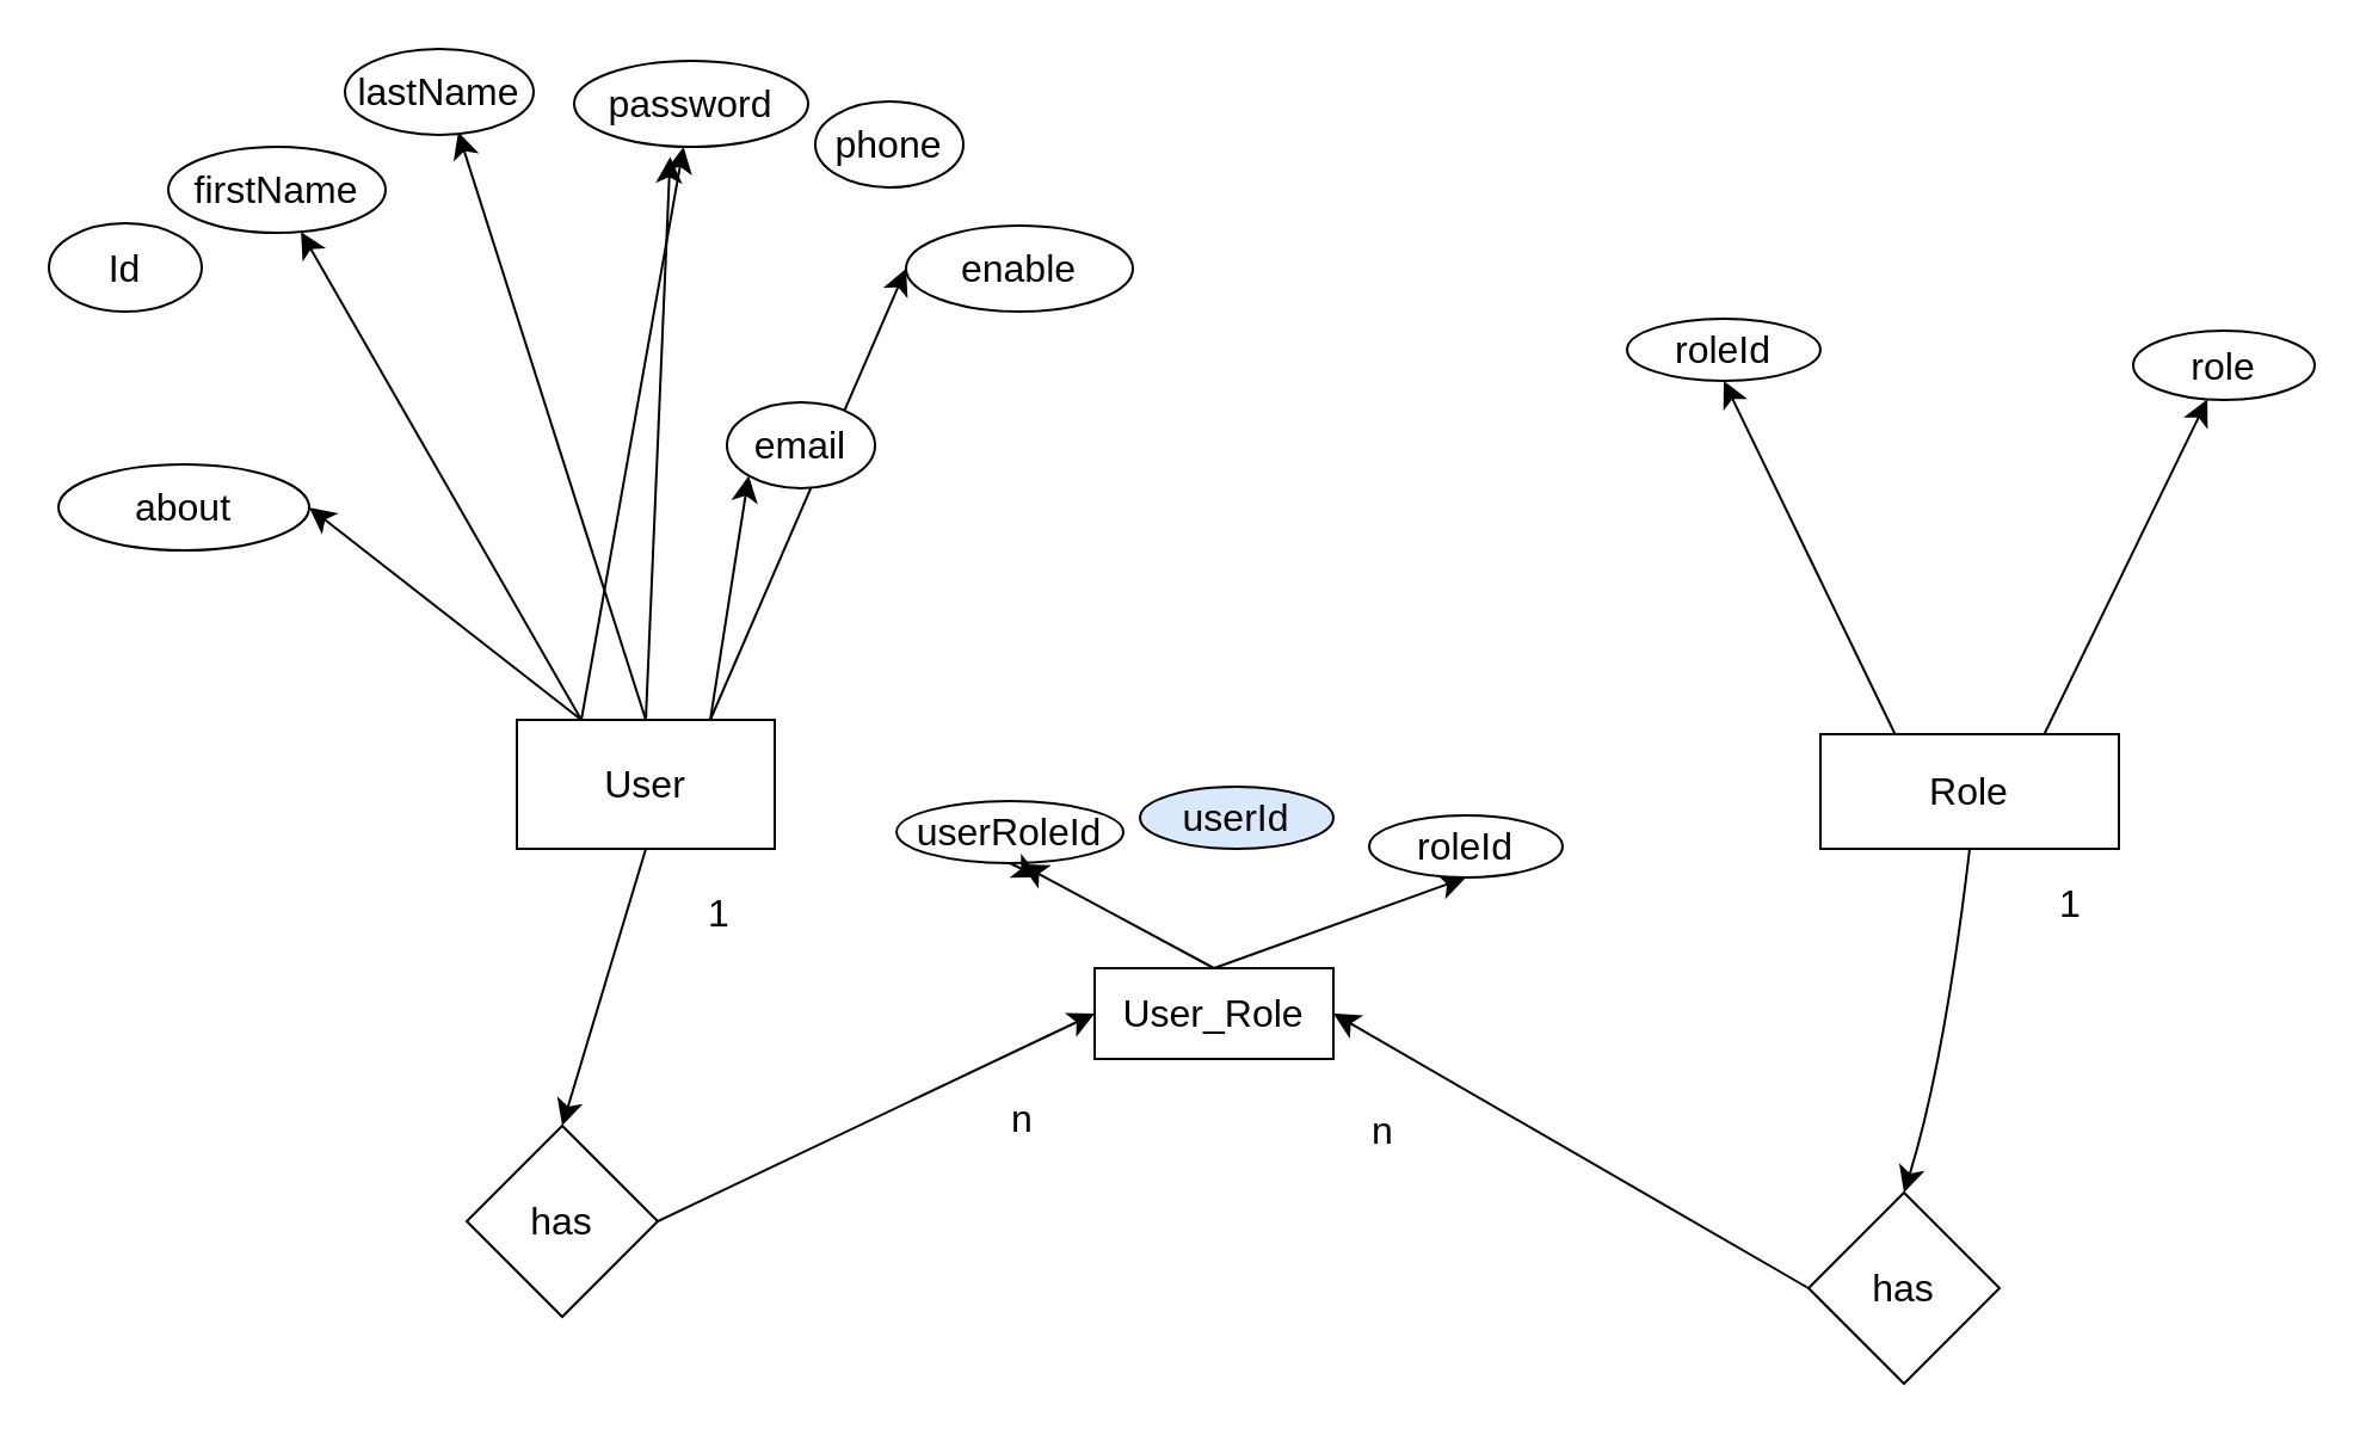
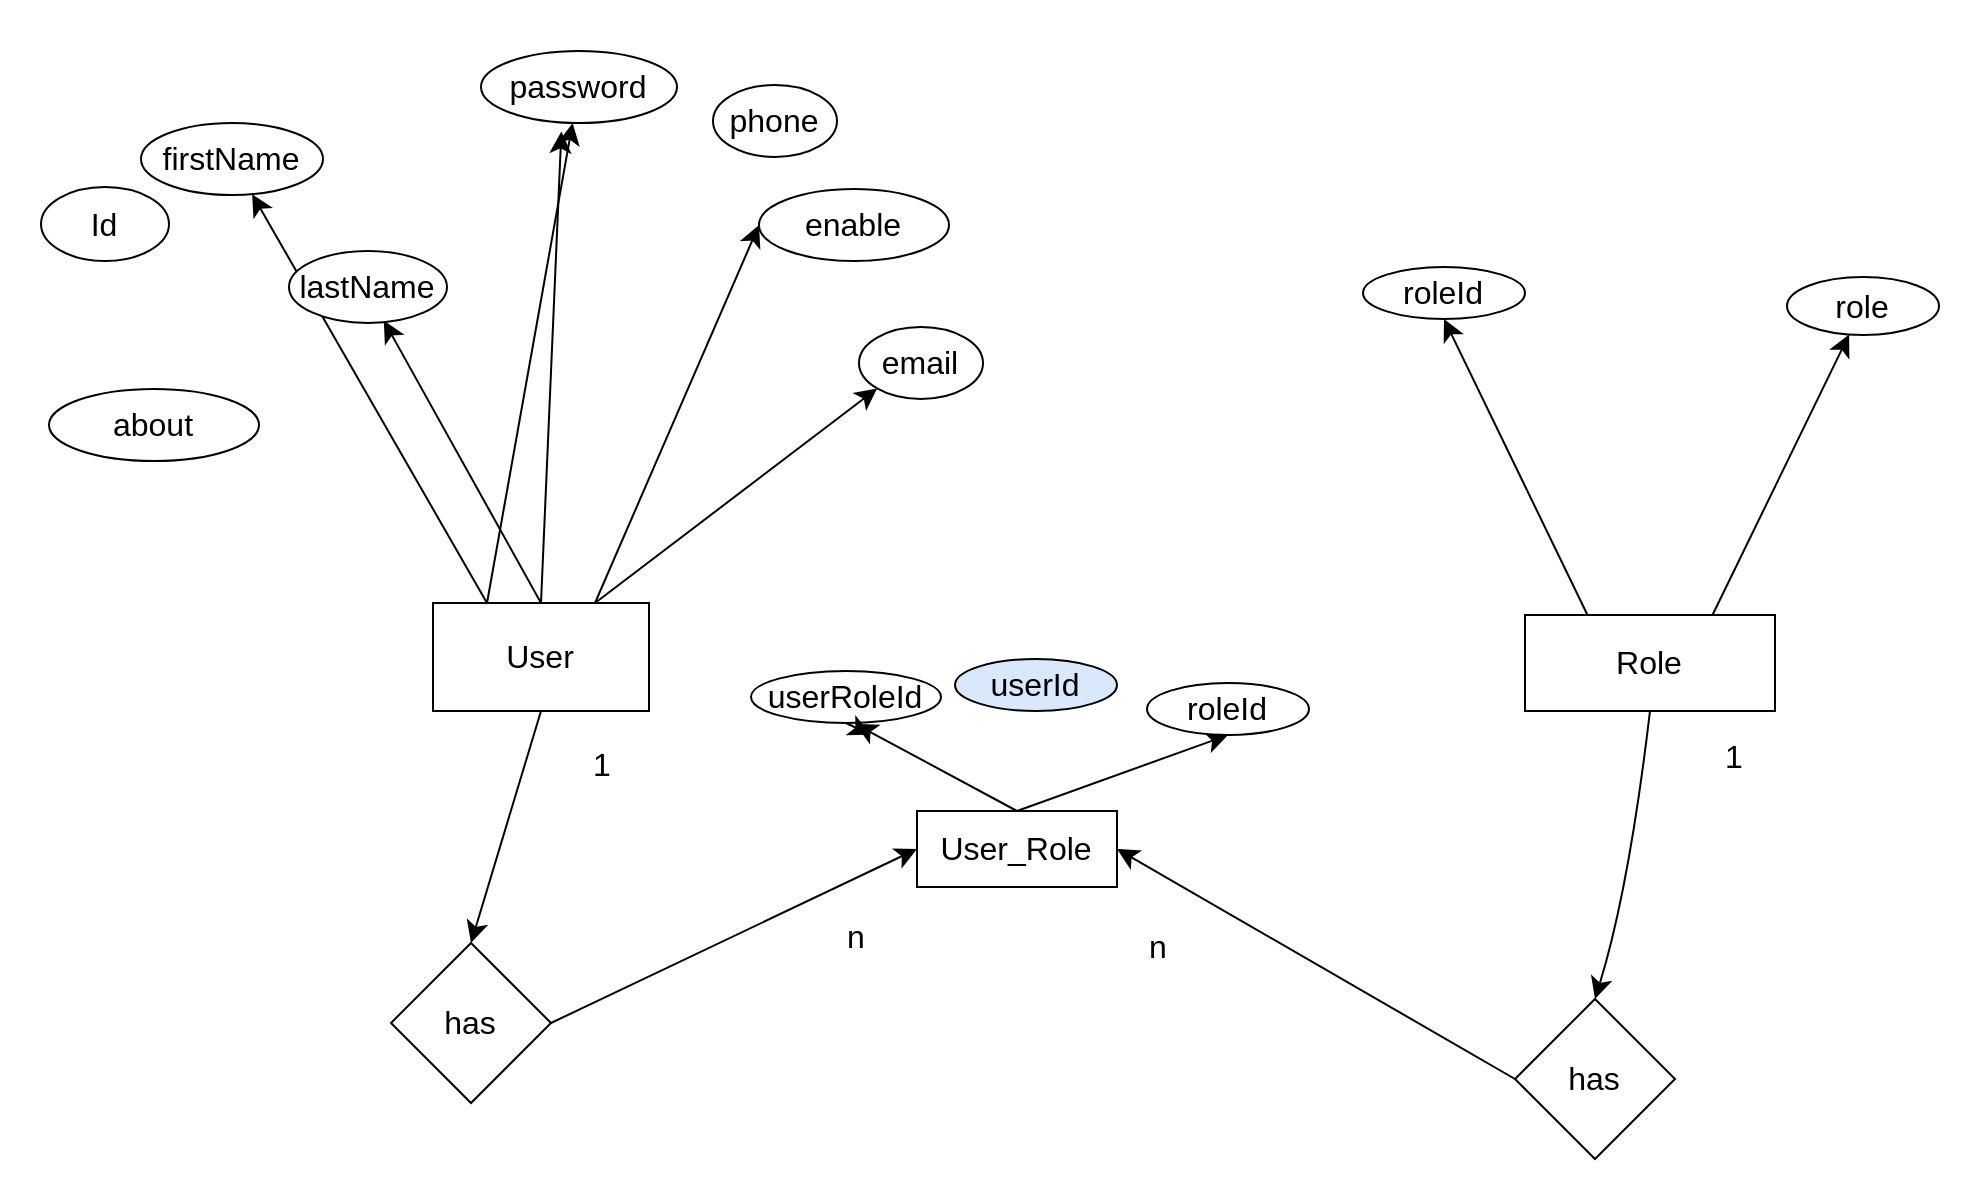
  <mxCell id="0" />
  <mxCell id="1" parent="0" />
  <mxCell id="2" style="edgeStyle=none;curved=1;rounded=0;orthogonalLoop=1;jettySize=auto;html=1;exitX=0.25;exitY=0;exitDx=0;exitDy=0;fontSize=12;startSize=8;endSize=8;" edge="1" parent="1" source="8" target="13"><mxGeometry relative="1" as="geometry" /></mxCell>
  <mxCell id="3" style="edgeStyle=none;curved=1;rounded=0;orthogonalLoop=1;jettySize=auto;html=1;exitX=0.75;exitY=0;exitDx=0;exitDy=0;fontSize=12;startSize=8;endSize=8;entryX=0;entryY=0.5;entryDx=0;entryDy=0;" edge="1" parent="1" source="8" target="15"><mxGeometry relative="1" as="geometry"><mxPoint x="271.4" y="191.6" as="targetPoint" /></mxGeometry></mxCell>
  <mxCell id="4" style="edgeStyle=none;curved=1;rounded=0;orthogonalLoop=1;jettySize=auto;html=1;exitX=0.25;exitY=0;exitDx=0;exitDy=0;fontSize=12;startSize=8;endSize=8;" edge="1" parent="1" source="8" target="10"><mxGeometry relative="1" as="geometry" /></mxCell>
- <mxCell id="5" style="edgeStyle=none;curved=1;rounded=0;orthogonalLoop=1;jettySize=auto;html=1;exitX=0.25;exitY=0;exitDx=0;exitDy=0;entryX=1;entryY=0.5;entryDx=0;entryDy=0;fontSize=12;startSize=8;endSize=8;" edge="1" parent="1" source="8" target="16"><mxGeometry relative="1" as="geometry" /></mxCell>
  <mxCell id="6" style="edgeStyle=none;curved=1;rounded=0;orthogonalLoop=1;jettySize=auto;html=1;exitX=0.5;exitY=0;exitDx=0;exitDy=0;fontSize=12;startSize=8;endSize=8;" edge="1" parent="1" source="8"><mxGeometry relative="1" as="geometry"><mxPoint x="280.2" y="65.2" as="targetPoint" /></mxGeometry></mxCell>
  <mxCell id="7" style="edgeStyle=none;curved=1;rounded=0;orthogonalLoop=1;jettySize=auto;html=1;exitX=0.75;exitY=0;exitDx=0;exitDy=0;entryX=0;entryY=1;entryDx=0;entryDy=0;fontSize=12;startSize=8;endSize=8;" edge="1" parent="1" source="8" target="11"><mxGeometry relative="1" as="geometry" /></mxCell>
  <mxCell id="8" value="User" style="whiteSpace=wrap;html=1;fontSize=16;" vertex="1" parent="1"><mxGeometry x="216" y="301" width="108" height="54" as="geometry" /></mxCell>
  <mxCell id="9" value="Id" style="ellipse;whiteSpace=wrap;html=1;fontSize=16;" vertex="1" parent="1"><mxGeometry x="20" y="93" width="64" height="37" as="geometry" /></mxCell>
  <mxCell id="10" value="firstName" style="ellipse;whiteSpace=wrap;html=1;fontSize=16;" vertex="1" parent="1"><mxGeometry x="70" y="61" width="91" height="36" as="geometry" /></mxCell>
- <mxCell id="11" value="email" style="ellipse;whiteSpace=wrap;html=1;fontSize=16;" vertex="1" parent="1"><mxGeometry x="304" y="168" width="62" height="36" as="geometry" /></mxCell>
- <mxCell id="12" value="lastName" style="ellipse;whiteSpace=wrap;html=1;fontSize=16;" vertex="1" parent="1"><mxGeometry x="144" y="20" width="79" height="36" as="geometry" /></mxCell>
+ <mxCell id="11" value="email" style="ellipse;whiteSpace=wrap;html=1;fontSize=16;" vertex="1" parent="1"><mxGeometry x="429" y="163" width="62" height="36" as="geometry" /></mxCell>
+ <mxCell id="12" value="lastName" style="ellipse;whiteSpace=wrap;html=1;fontSize=16;" vertex="1" parent="1"><mxGeometry x="144" y="125" width="79" height="36" as="geometry" /></mxCell>
  <mxCell id="13" value="password" style="ellipse;whiteSpace=wrap;html=1;fontSize=16;" vertex="1" parent="1"><mxGeometry x="240" y="25" width="98" height="36" as="geometry" /></mxCell>
- <mxCell id="14" value="phone" style="ellipse;whiteSpace=wrap;html=1;fontSize=16;" vertex="1" parent="1"><mxGeometry x="341" y="42" width="62" height="36" as="geometry" /></mxCell>
+ <mxCell id="14" value="phone" style="ellipse;whiteSpace=wrap;html=1;fontSize=16;" vertex="1" parent="1"><mxGeometry x="356" y="42" width="62" height="36" as="geometry" /></mxCell>
  <mxCell id="15" value="enable" style="ellipse;whiteSpace=wrap;html=1;fontSize=16;" vertex="1" parent="1"><mxGeometry x="379" y="94" width="95" height="36" as="geometry" /></mxCell>
  <mxCell id="16" value="about" style="ellipse;whiteSpace=wrap;html=1;fontSize=16;" vertex="1" parent="1"><mxGeometry x="24" y="194" width="105" height="36" as="geometry" /></mxCell>
  <mxCell id="17" style="edgeStyle=none;curved=1;rounded=0;orthogonalLoop=1;jettySize=auto;html=1;exitX=1;exitY=1;exitDx=0;exitDy=0;fontSize=12;startSize=8;endSize=8;" edge="1" parent="1" source="12" target="12"><mxGeometry relative="1" as="geometry" /></mxCell>
  <mxCell id="18" style="edgeStyle=none;curved=1;rounded=0;orthogonalLoop=1;jettySize=auto;html=1;exitX=0.5;exitY=0;exitDx=0;exitDy=0;entryX=0.6;entryY=0.967;entryDx=0;entryDy=0;entryPerimeter=0;fontSize=12;startSize=8;endSize=8;" edge="1" parent="1" source="8" target="12"><mxGeometry relative="1" as="geometry" /></mxCell>
  <mxCell id="19" style="edgeStyle=none;curved=1;rounded=0;orthogonalLoop=1;jettySize=auto;html=1;exitX=0.75;exitY=0;exitDx=0;exitDy=0;fontSize=12;startSize=8;endSize=8;" edge="1" parent="1" source="22" target="24"><mxGeometry relative="1" as="geometry" /></mxCell>
  <mxCell id="20" style="edgeStyle=none;curved=1;rounded=0;orthogonalLoop=1;jettySize=auto;html=1;exitX=0.25;exitY=0;exitDx=0;exitDy=0;entryX=0.5;entryY=1;entryDx=0;entryDy=0;fontSize=12;startSize=8;endSize=8;" edge="1" parent="1" source="22" target="23"><mxGeometry relative="1" as="geometry" /></mxCell>
  <mxCell id="21" style="edgeStyle=none;curved=1;rounded=0;orthogonalLoop=1;jettySize=auto;html=1;exitX=0.5;exitY=1;exitDx=0;exitDy=0;entryX=0.5;entryY=0;entryDx=0;entryDy=0;fontSize=12;startSize=8;endSize=8;" edge="1" parent="1" source="22" target="35"><mxGeometry relative="1" as="geometry"><Array as="points"><mxPoint x="814" y="444" /></Array></mxGeometry></mxCell>
  <mxCell id="22" value="Role" style="rounded=0;whiteSpace=wrap;html=1;fontSize=16;" vertex="1" parent="1"><mxGeometry x="762" y="307" width="125" height="48" as="geometry" /></mxCell>
  <mxCell id="23" value="roleId" style="ellipse;whiteSpace=wrap;html=1;fontSize=16;" vertex="1" parent="1"><mxGeometry x="681" y="133" width="81" height="26" as="geometry" /></mxCell>
  <mxCell id="24" value="role" style="ellipse;whiteSpace=wrap;html=1;fontSize=16;" vertex="1" parent="1"><mxGeometry x="893" y="138" width="76" height="29" as="geometry" /></mxCell>
  <mxCell id="25" style="edgeStyle=none;curved=1;rounded=0;orthogonalLoop=1;jettySize=auto;html=1;exitX=0.5;exitY=0;exitDx=0;exitDy=0;entryX=0.5;entryY=1;entryDx=0;entryDy=0;fontSize=12;startSize=8;endSize=8;" edge="1" parent="1" source="27" target="28"><mxGeometry relative="1" as="geometry" /></mxCell>
  <mxCell id="26" style="edgeStyle=none;curved=1;rounded=0;orthogonalLoop=1;jettySize=auto;html=1;exitX=0.5;exitY=0;exitDx=0;exitDy=0;fontSize=12;startSize=8;endSize=8;" edge="1" parent="1" source="27"><mxGeometry relative="1" as="geometry"><mxPoint x="427.267" y="361.533" as="targetPoint" /></mxGeometry></mxCell>
  <mxCell id="27" value="User_Role" style="rounded=0;whiteSpace=wrap;html=1;fontSize=16;" vertex="1" parent="1"><mxGeometry x="458" y="405" width="100" height="38" as="geometry" /></mxCell>
  <mxCell id="28" value="roleId" style="ellipse;whiteSpace=wrap;html=1;fontSize=16;" vertex="1" parent="1"><mxGeometry x="573" y="341" width="81" height="26" as="geometry" /></mxCell>
  <mxCell id="29" value="userId" style="ellipse;whiteSpace=wrap;html=1;fontSize=16;fillColor=#dae8fc;" vertex="1" parent="1"><mxGeometry x="477" y="329" width="81" height="26" as="geometry" /></mxCell>
  <mxCell id="30" value="userRoleId" style="ellipse;whiteSpace=wrap;html=1;fontSize=16;" vertex="1" parent="1"><mxGeometry x="375" y="335" width="95" height="26" as="geometry" /></mxCell>
  <mxCell id="31" style="edgeStyle=none;curved=1;rounded=0;orthogonalLoop=1;jettySize=auto;html=1;exitX=0.5;exitY=1;exitDx=0;exitDy=0;entryX=0.63;entryY=1.226;entryDx=0;entryDy=0;entryPerimeter=0;fontSize=12;startSize=8;endSize=8;" edge="1" parent="1" source="30" target="30"><mxGeometry relative="1" as="geometry" /></mxCell>
  <mxCell id="32" style="edgeStyle=none;curved=1;rounded=0;orthogonalLoop=1;jettySize=auto;html=1;exitX=1;exitY=0.5;exitDx=0;exitDy=0;entryX=0;entryY=0.5;entryDx=0;entryDy=0;fontSize=12;startSize=8;endSize=8;" edge="1" parent="1" source="33" target="27"><mxGeometry relative="1" as="geometry" /></mxCell>
  <mxCell id="33" value="has" style="rhombus;whiteSpace=wrap;html=1;fontSize=16;" vertex="1" parent="1"><mxGeometry x="195" y="471" width="80" height="80" as="geometry" /></mxCell>
  <mxCell id="34" style="edgeStyle=none;curved=1;rounded=0;orthogonalLoop=1;jettySize=auto;html=1;exitX=0;exitY=0.5;exitDx=0;exitDy=0;entryX=1;entryY=0.5;entryDx=0;entryDy=0;fontSize=12;startSize=8;endSize=8;" edge="1" parent="1" source="35" target="27"><mxGeometry relative="1" as="geometry" /></mxCell>
  <mxCell id="35" value="has" style="rhombus;whiteSpace=wrap;html=1;fontSize=16;" vertex="1" parent="1"><mxGeometry x="757" y="499" width="80" height="80" as="geometry" /></mxCell>
  <mxCell id="36" value="" style="edgeStyle=none;orthogonalLoop=1;jettySize=auto;html=1;rounded=0;fontSize=12;startSize=8;endSize=8;curved=1;entryX=0.5;entryY=0;entryDx=0;entryDy=0;exitX=0.5;exitY=1;exitDx=0;exitDy=0;" edge="1" parent="1" source="8" target="33"><mxGeometry width="140" relative="1" as="geometry"><mxPoint x="262" y="389" as="sourcePoint" /><mxPoint x="402" y="389" as="targetPoint" /><Array as="points" /></mxGeometry></mxCell>
  <mxCell id="37" value="1" style="text;strokeColor=none;fillColor=none;html=1;align=center;verticalAlign=middle;whiteSpace=wrap;rounded=0;fontSize=16;" vertex="1" parent="1"><mxGeometry x="837" y="363" width="60" height="30" as="geometry" /></mxCell>
  <mxCell id="38" value="n" style="text;strokeColor=none;fillColor=none;html=1;align=center;verticalAlign=middle;whiteSpace=wrap;rounded=0;fontSize=16;" vertex="1" parent="1"><mxGeometry x="549" y="458" width="60" height="30" as="geometry" /></mxCell>
  <mxCell id="39" value="n" style="text;strokeColor=none;fillColor=none;html=1;align=center;verticalAlign=middle;whiteSpace=wrap;rounded=0;fontSize=16;" vertex="1" parent="1"><mxGeometry y="453" width="60" height="30" as="geometry" x="398" /></mxCell>
  <mxCell id="40" value="1" style="text;strokeColor=none;fillColor=none;html=1;align=center;verticalAlign=middle;whiteSpace=wrap;rounded=0;fontSize=16;" vertex="1" parent="1"><mxGeometry x="271" y="367" width="60" height="30" as="geometry" /></mxCell>
